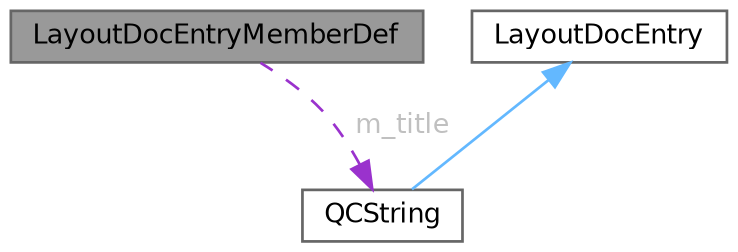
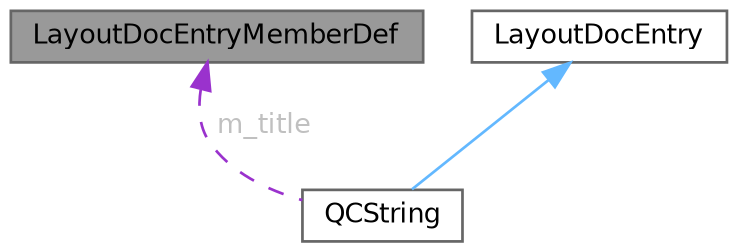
  digraph {
    node [color=gray40 fillcolor=white fontname=Helvetica fontsize=10 shape=box style=filled]
    edge [dir=back fontname=Helvetica fontsize=10 labelfontname=Helvetica labelfontsize=10]
    n1 [fillcolor=grey60 fontcolor=black height=0.2 label=LayoutDocEntryMemberDef width=0.4]
    n2 [height=0.2 label=LayoutDocEntry width=0.4]
    n3 [height=0.2 label=QCString width=0.4]
    n2 -> n3 [color=steelblue1 style=solid]
-   n3 -> n1 [color=darkorchid3 fontcolor=grey label=" m_title" style=dashed]
+   n1 -> n3 [color=darkorchid3 fontcolor=grey label=" m_title" style=dashed]
  }
